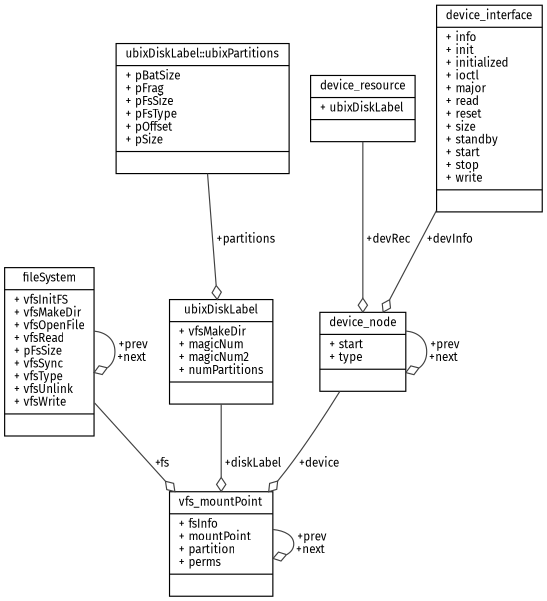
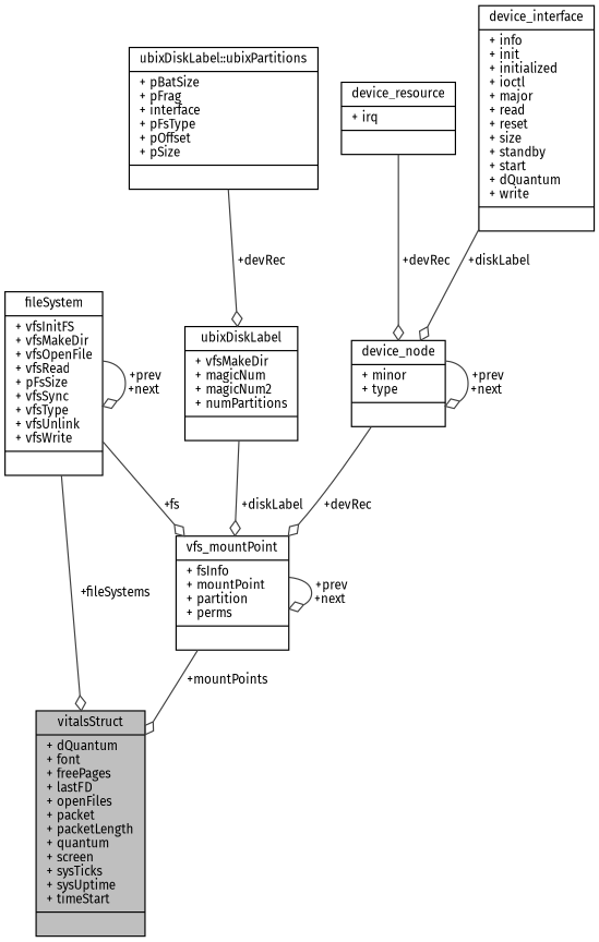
  digraph {
    fontname="Fira Sans"
    node [color=black fillcolor=white fontname="Fira Sans" fontsize=10 shape=record style=filled]
    edge [arrowhead=odiamond color=grey25 fontname="Fira Sans" fontsize=10 labelfontname=Helvetica labelfontsize=10 style=solid]
+   n1 [fillcolor=grey75 fontcolor=black height=0.2 label="{vitalsStruct\n|+ dQuantum\l+ font\l+ freePages\l+ lastFD\l+ openFiles\l+ packet\l+ packetLength\l+ quantum\l+ screen\l+ sysTicks\l+ sysUptime\l+ timeStart\l|}" width=0.4]
    n2 [height=0.2 label="{fileSystem\n|+ vfsInitFS\l+ vfsMakeDir\l+ vfsOpenFile\l+ vfsRead\l+ pFsSize\l+ vfsSync\l+ vfsType\l+ vfsUnlink\l+ vfsWrite\l|}" width=0.4]
    n3 [height=0.2 label="{vfs_mountPoint\n|+ fsInfo\l+ mountPoint\l+ partition\l+ perms\l|}" width=0.4]
    n4 [height=0.2 label="{ubixDiskLabel\n|+ vfsMakeDir\l+ magicNum\l+ magicNum2\l+ numPartitions\l|}" width=0.4]
-   n5 [height=0.2 label="{ubixDiskLabel::ubixPartitions\n|+ pBatSize\l+ pFrag\l+ pFsSize\l+ pFsType\l+ pOffset\l+ pSize\l|}" width=0.4]
-   n6 [height=0.2 label="{device_node\n|+ start\l+ type\l|}" width=0.4]
-   n7 [height=0.2 label="{device_resource\n|+ ubixDiskLabel\l|}" width=0.4]
-   n8 [height=0.2 label="{device_interface\n|+ info\l+ init\l+ initialized\l+ ioctl\l+ major\l+ read\l+ reset\l+ size\l+ standby\l+ start\l+ stop\l+ write\l|}" width=0.4]
+   n5 [height=0.2 label="{ubixDiskLabel::ubixPartitions\n|+ pBatSize\l+ pFrag\l+ interface\l+ pFsType\l+ pOffset\l+ pSize\l|}" width=0.4]
+   n6 [height=0.2 label="{device_node\n|+ minor\l+ type\l|}" width=0.4]
+   n7 [height=0.2 label="{device_resource\n|+ irq\l|}" width=0.4]
+   n8 [height=0.2 label="{device_interface\n|+ info\l+ init\l+ initialized\l+ ioctl\l+ major\l+ read\l+ reset\l+ size\l+ standby\l+ start\l+ dQuantum\l+ write\l|}" width=0.4]
+   n2 -> n1 [label=" +fileSystems"]
    n2 -> n2 [label=" +prev\n+next"]
    n2 -> n3 [label=" +fs"]
+   n3 -> n1 [label=" +mountPoints"]
    n3 -> n3 [label=" +prev\n+next"]
    n4 -> n3 [label=" +diskLabel"]
-   n5 -> n4 [label=" +partitions"]
-   n6 -> n3 [label=" +device"]
+   n5 -> n4 [label=" +devRec"]
+   n6 -> n3 [label=" +devRec"]
    n6 -> n6 [label=" +prev\n+next"]
    n7 -> n6 [label=" +devRec"]
-   n8 -> n6 [label=" +devInfo"]
+   n8 -> n6 [label=" +diskLabel"]
  }
